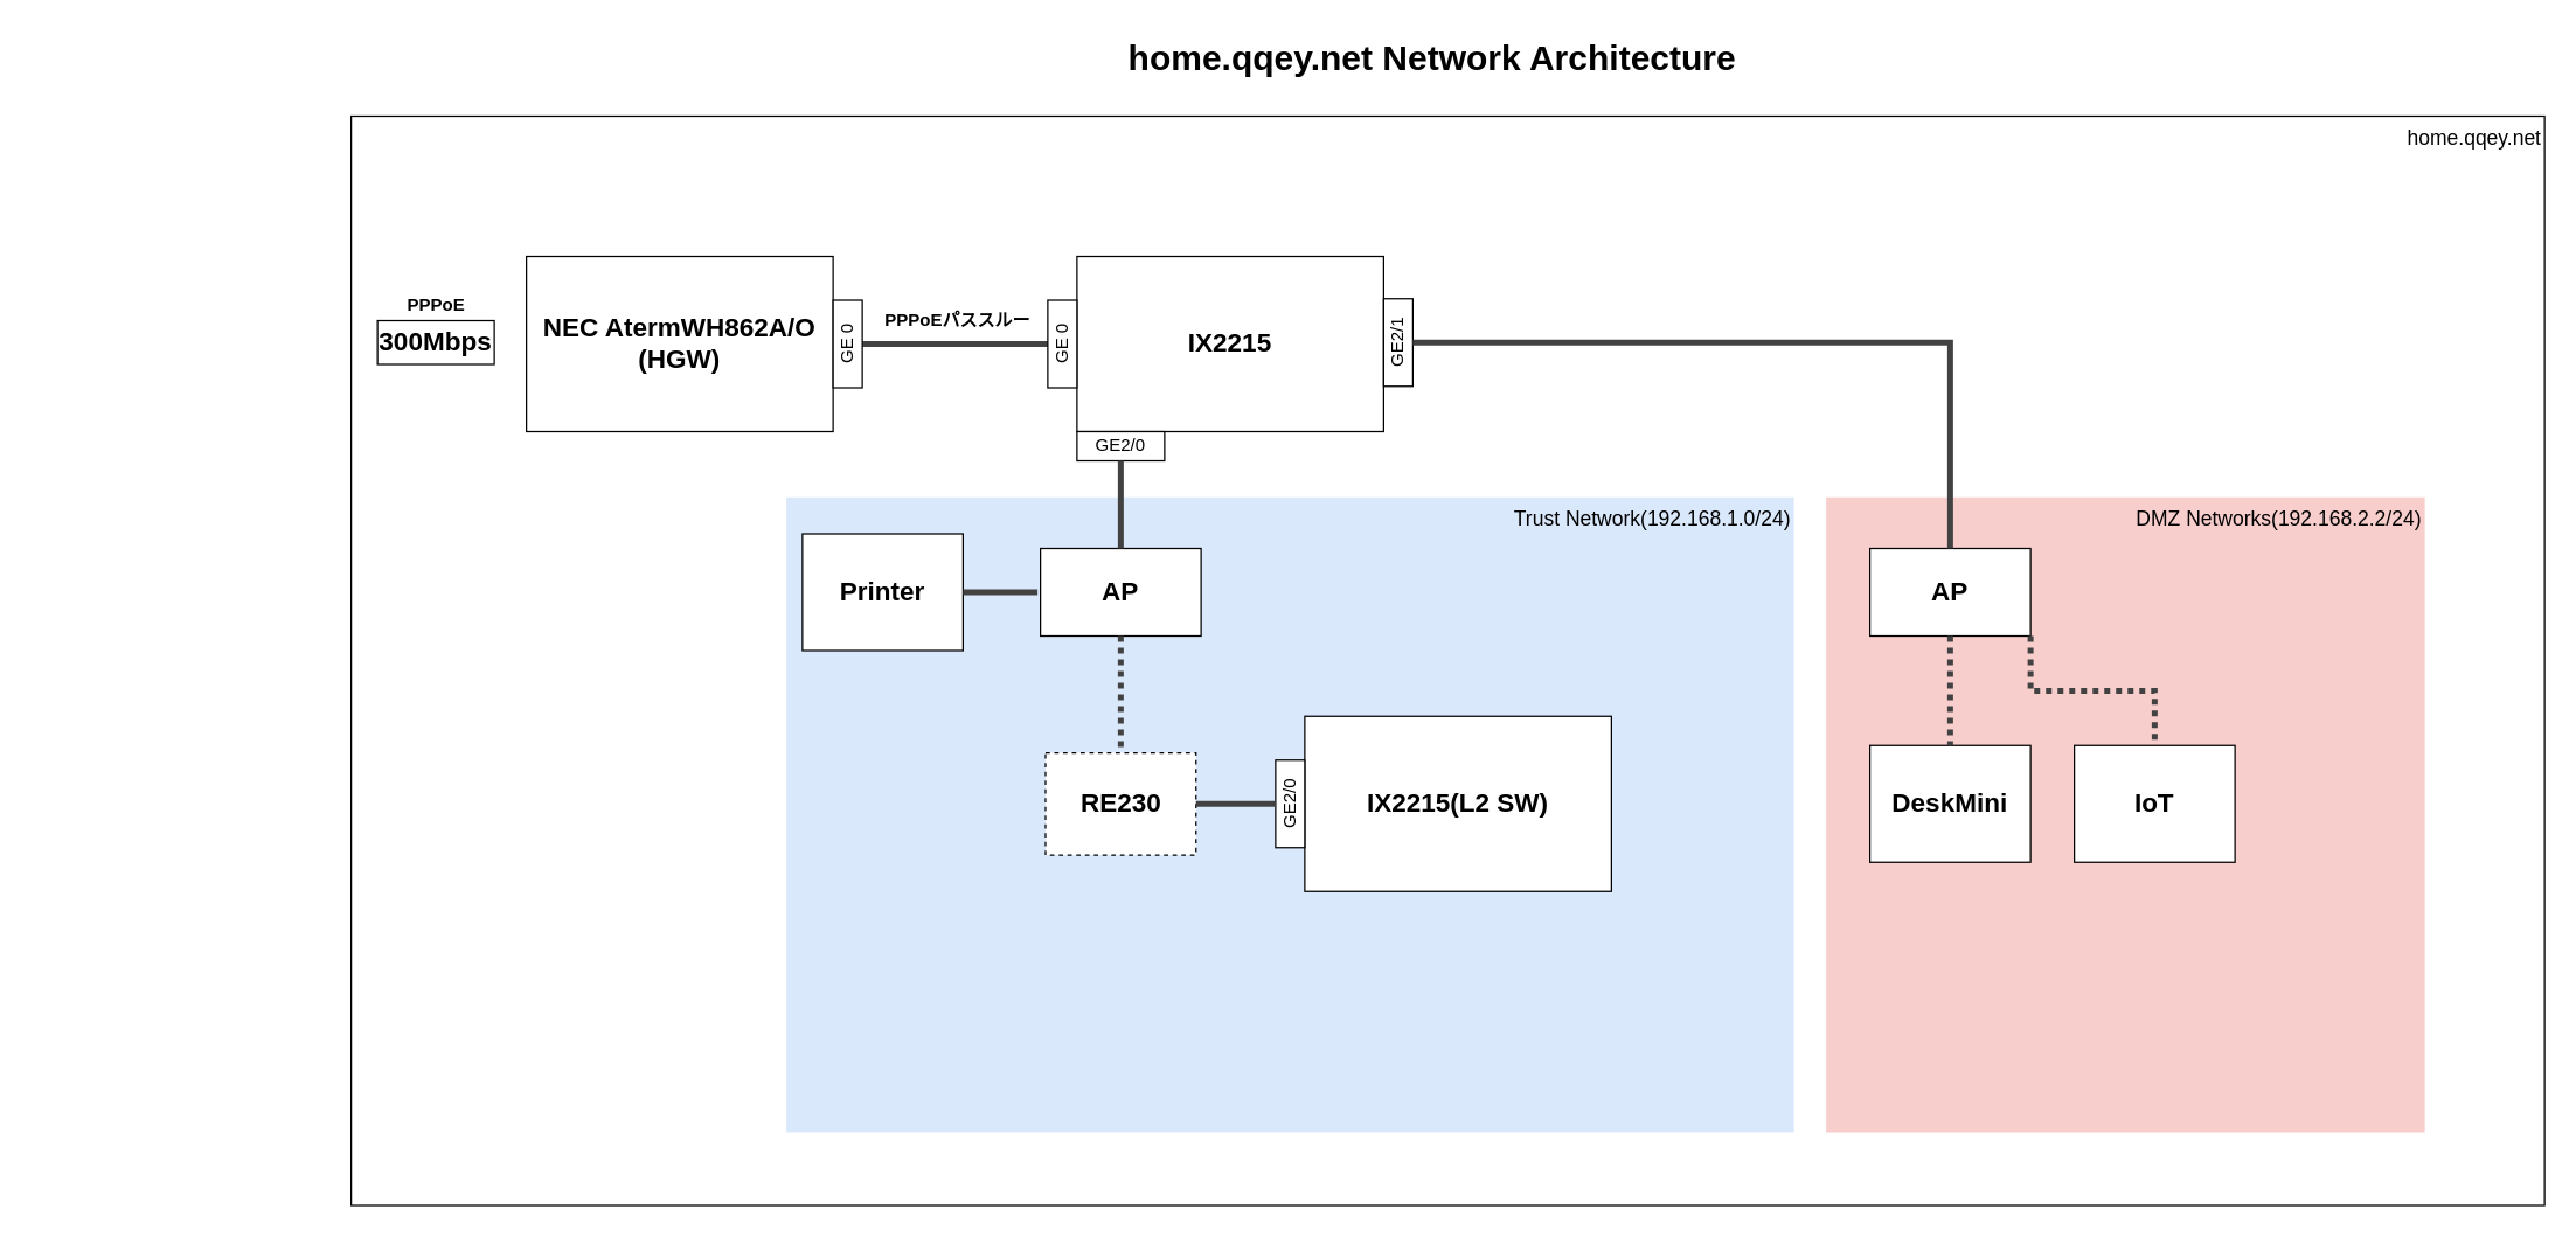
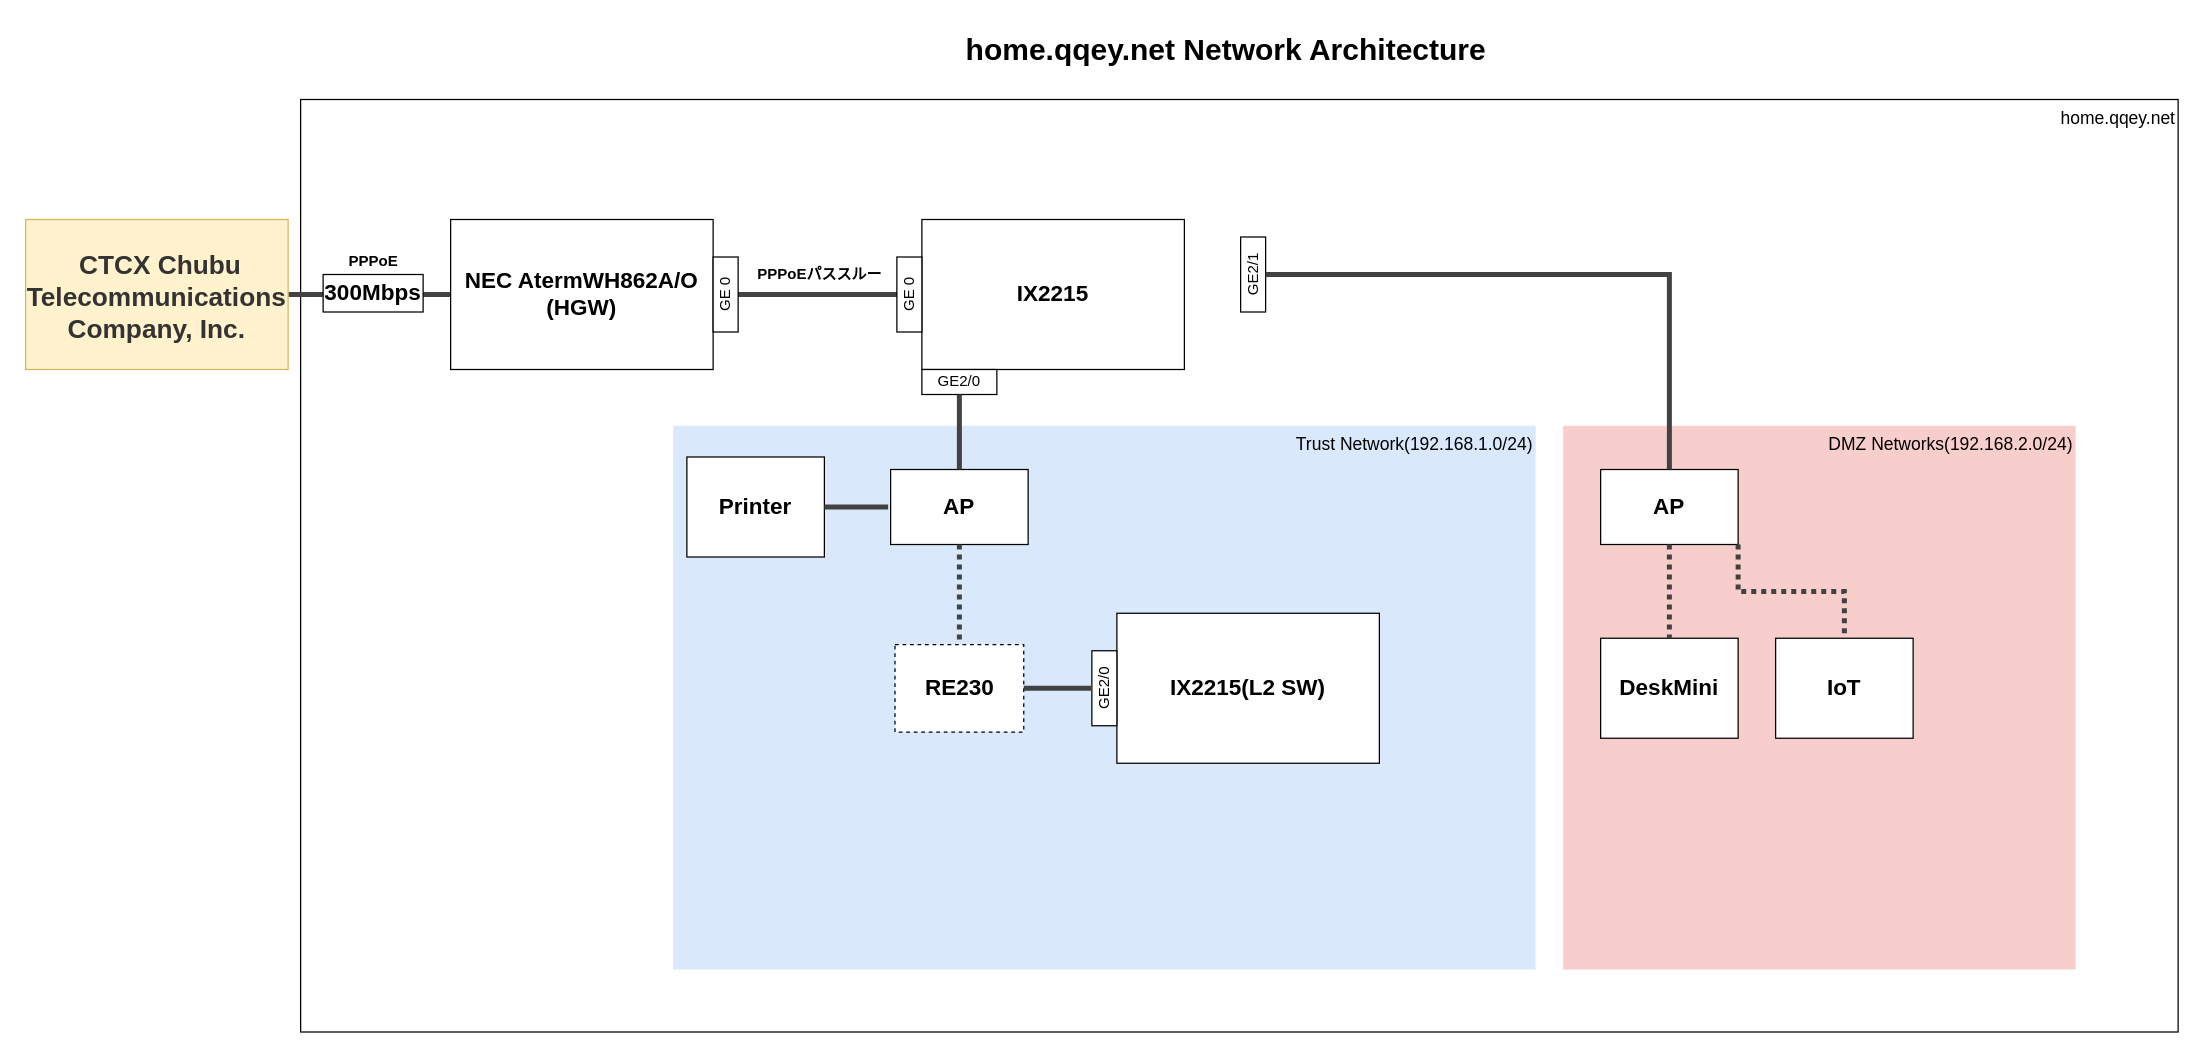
  <mxCell id="0" style=";html=1;" />
  <mxCell id="1" style=";html=1;" parent="0" />
  <mxCell id="2" value="home.qqey.net" style="whiteSpace=wrap;html=1;fontSize=14;verticalAlign=top;align=right;" parent="1" vertex="1"><mxGeometry x="240" y="79" width="1502" height="746" as="geometry" /></mxCell>
+ <mxCell id="3" style="edgeStyle=orthogonalEdgeStyle;rounded=0;orthogonalLoop=1;jettySize=auto;html=1;exitX=1;exitY=0.5;exitDx=0;exitDy=0;entryX=0;entryY=0.5;entryDx=0;entryDy=0;endArrow=none;endFill=0;strokeWidth=4;strokeColor=#424242;" edge="1" parent="1" source="4" target="8"><mxGeometry relative="1" as="geometry" /></mxCell>
+ <mxCell id="4" value="&lt;h2 style=&quot;&quot;&gt;&lt;span style=&quot;background-color: initial;&quot;&gt;&lt;font color=&quot;#333333&quot;&gt;&amp;nbsp;CTCX Chubu Telecommunications Company, Inc.&lt;/font&gt;&lt;/span&gt;&lt;/h2&gt;" style="whiteSpace=wrap;html=1;fillColor=#fff2cc;fontSize=14;strokeColor=#d6b656;verticalAlign=top;align=center;" parent="1" vertex="1"><mxGeometry x="20" y="175" width="210" height="120" as="geometry" /></mxCell>
  <mxCell id="5" value="home.qqey.net Network Architecture" style="text;strokeColor=none;fillColor=none;html=1;fontSize=24;fontStyle=1;verticalAlign=middle;align=center;" parent="1" vertex="1"><mxGeometry x="549" y="20" width="861" height="40" as="geometry" /></mxCell>
- <mxCell id="6" value="&lt;div style=&quot;&quot;&gt;&lt;span style=&quot;background-color: initial;&quot;&gt;DMZ Networks(192.168.2.2/24)&lt;/span&gt;&lt;/div&gt;" style="whiteSpace=wrap;html=1;fillColor=#f8cecc;fontSize=14;strokeColor=none;verticalAlign=top;align=right;" parent="1" vertex="1"><mxGeometry x="1250" y="340" width="410" height="435" as="geometry" /></mxCell>
+ <mxCell id="6" value="&lt;div style=&quot;&quot;&gt;&lt;span style=&quot;background-color: initial;&quot;&gt;DMZ Networks(192.168.2.0/24)&lt;/span&gt;&lt;/div&gt;" style="whiteSpace=wrap;html=1;fillColor=#f8cecc;fontSize=14;strokeColor=none;verticalAlign=top;align=right;" parent="1" vertex="1"><mxGeometry x="1250" y="340" width="410" height="435" as="geometry" /></mxCell>
  <mxCell id="7" value="Trust Network(192.168.1.0/24)" style="whiteSpace=wrap;html=1;fillColor=#dae8fc;fontSize=14;strokeColor=none;verticalAlign=top;align=right;" parent="1" vertex="1"><mxGeometry x="538" y="340" width="690" height="435" as="geometry" /></mxCell>
  <mxCell id="8" value="&lt;h2 style=&quot;border-color: var(--border-color);&quot;&gt;NEC AtermWH862A/O&lt;br&gt;(HGW)&lt;/h2&gt;" style="rounded=0;whiteSpace=wrap;html=1;gradientColor=none;" vertex="1" parent="1"><mxGeometry x="360" y="175" width="210" height="120" as="geometry" /></mxCell>
  <mxCell id="9" value="&lt;h2 style=&quot;border-color: var(--border-color);&quot;&gt;IX2215&lt;/h2&gt;" style="rounded=0;whiteSpace=wrap;html=1;gradientColor=none;" vertex="1" parent="1"><mxGeometry x="737" y="175" width="210" height="120" as="geometry" /></mxCell>
  <mxCell id="10" style="edgeStyle=orthogonalEdgeStyle;rounded=0;orthogonalLoop=1;jettySize=auto;html=1;entryX=0;entryY=0.5;entryDx=0;entryDy=0;endArrow=none;endFill=0;strokeWidth=4;strokeColor=#424242;" edge="1" parent="1" source="13" target="9"><mxGeometry relative="1" as="geometry"><mxPoint x="580" y="235" as="sourcePoint" /><mxPoint x="370" y="245" as="targetPoint" /></mxGeometry></mxCell>
  <mxCell id="11" value="&lt;h2 style=&quot;border-color: var(--border-color);&quot;&gt;300Mbps&lt;/h2&gt;" style="rounded=0;whiteSpace=wrap;html=1;gradientColor=none;" vertex="1" parent="1"><mxGeometry x="258" y="219" width="80" height="30" as="geometry" /></mxCell>
  <mxCell id="12" value="" style="edgeStyle=orthogonalEdgeStyle;rounded=0;orthogonalLoop=1;jettySize=auto;html=1;entryX=0;entryY=0.5;entryDx=0;entryDy=0;endArrow=none;endFill=0;strokeWidth=4;strokeColor=#424242;exitX=1;exitY=0.5;exitDx=0;exitDy=0;" edge="1" parent="1" source="13" target="13"><mxGeometry relative="1" as="geometry"><mxPoint x="570" y="235" as="sourcePoint" /><mxPoint x="670" y="235" as="targetPoint" /></mxGeometry></mxCell>
  <mxCell id="13" value="GE 0" style="rounded=0;whiteSpace=wrap;html=1;horizontal=0;" vertex="1" parent="1"><mxGeometry x="570" y="205" width="20" height="60" as="geometry" /></mxCell>
  <mxCell id="14" value="GE&amp;nbsp;0" style="rounded=0;whiteSpace=wrap;html=1;horizontal=0;" vertex="1" parent="1"><mxGeometry x="717" y="205" width="20" height="60" as="geometry" /></mxCell>
  <mxCell id="15" value="GE2/0" style="rounded=0;whiteSpace=wrap;html=1;horizontal=0;rotation=90;" vertex="1" parent="1"><mxGeometry x="757" y="275" width="20" height="60" as="geometry" /></mxCell>
  <mxCell id="16" value="&lt;span style=&quot;font-size: 12px;&quot;&gt;PPPoE&lt;/span&gt;" style="text;strokeColor=none;fillColor=none;html=1;fontSize=24;fontStyle=1;verticalAlign=middle;align=center;" vertex="1" parent="1"><mxGeometry x="253" y="185" width="90" height="40" as="geometry" /></mxCell>
  <mxCell id="17" value="&lt;span style=&quot;font-size: 12px;&quot;&gt;PPPoEパススルー&lt;/span&gt;" style="text;strokeColor=none;fillColor=none;html=1;fontSize=24;fontStyle=1;verticalAlign=middle;align=center;" vertex="1" parent="1"><mxGeometry x="610" y="195" width="90" height="40" as="geometry" /></mxCell>
  <mxCell id="18" value="&lt;h2 style=&quot;border-color: var(--border-color);&quot;&gt;AP&lt;/h2&gt;" style="rounded=0;whiteSpace=wrap;html=1;gradientColor=none;" vertex="1" parent="1"><mxGeometry x="712" y="375" width="110" height="60" as="geometry" /></mxCell>
  <mxCell id="19" style="edgeStyle=orthogonalEdgeStyle;rounded=0;orthogonalLoop=1;jettySize=auto;html=1;endArrow=none;endFill=0;strokeWidth=4;strokeColor=#424242;exitX=1;exitY=0.5;exitDx=0;exitDy=0;" edge="1" parent="1" source="15" target="18"><mxGeometry relative="1" as="geometry"><mxPoint x="530" y="365" as="sourcePoint" /><mxPoint x="677" y="365" as="targetPoint" /></mxGeometry></mxCell>
  <mxCell id="20" value="&lt;h2 style=&quot;border-color: var(--border-color);&quot;&gt;RE230&lt;/h2&gt;" style="rounded=0;whiteSpace=wrap;html=1;gradientColor=none;dashed=1;" vertex="1" parent="1"><mxGeometry x="715.5" y="515" width="103" height="70" as="geometry" /></mxCell>
  <mxCell id="21" style="edgeStyle=orthogonalEdgeStyle;rounded=0;orthogonalLoop=1;jettySize=auto;html=1;endArrow=none;endFill=0;strokeWidth=4;strokeColor=#424242;exitX=0.5;exitY=1;exitDx=0;exitDy=0;entryX=0.5;entryY=0;entryDx=0;entryDy=0;dashed=1;dashPattern=1 1;" edge="1" parent="1" source="18" target="20"><mxGeometry relative="1" as="geometry"><mxPoint x="777" y="325" as="sourcePoint" /><mxPoint x="777" y="385" as="targetPoint" /></mxGeometry></mxCell>
  <mxCell id="22" value="&lt;h2 style=&quot;border-color: var(--border-color);&quot;&gt;IX2215(L2 SW)&lt;/h2&gt;" style="rounded=0;whiteSpace=wrap;html=1;gradientColor=none;" vertex="1" parent="1"><mxGeometry x="893" y="490" width="210" height="120" as="geometry" /></mxCell>
  <mxCell id="23" value="GE2/0" style="rounded=0;whiteSpace=wrap;html=1;horizontal=0;" vertex="1" parent="1"><mxGeometry x="873" y="520" width="20" height="60" as="geometry" /></mxCell>
  <mxCell id="24" style="edgeStyle=orthogonalEdgeStyle;rounded=0;orthogonalLoop=1;jettySize=auto;html=1;endArrow=none;endFill=0;strokeWidth=4;strokeColor=#424242;exitX=1;exitY=0.5;exitDx=0;exitDy=0;entryX=0;entryY=0.5;entryDx=0;entryDy=0;" edge="1" parent="1" source="20" target="23"><mxGeometry relative="1" as="geometry"><mxPoint x="777" y="325" as="sourcePoint" /><mxPoint x="777" y="385" as="targetPoint" /></mxGeometry></mxCell>
- <mxCell id="25" value="GE2/1" style="rounded=0;whiteSpace=wrap;html=1;horizontal=0;" vertex="1" parent="1"><mxGeometry x="947" y="204" width="20" height="60" as="geometry" /></mxCell>
+ <mxCell id="25" value="GE2/1" style="rounded=0;whiteSpace=wrap;html=1;horizontal=0;" vertex="1" parent="1"><mxGeometry x="992" y="189" width="20" height="60" as="geometry" /></mxCell>
  <mxCell id="26" value="&lt;h2 style=&quot;border-color: var(--border-color);&quot;&gt;AP&lt;/h2&gt;" style="rounded=0;whiteSpace=wrap;html=1;gradientColor=none;" vertex="1" parent="1"><mxGeometry x="1280" y="375" width="110" height="60" as="geometry" /></mxCell>
  <mxCell id="27" style="edgeStyle=orthogonalEdgeStyle;rounded=0;orthogonalLoop=1;jettySize=auto;html=1;endArrow=none;endFill=0;strokeWidth=4;strokeColor=#424242;exitX=1;exitY=0.5;exitDx=0;exitDy=0;" edge="1" parent="1" target="26" source="25"><mxGeometry relative="1" as="geometry"><mxPoint x="1281.5" y="315" as="sourcePoint" /><mxPoint x="1191.5" y="365" as="targetPoint" /></mxGeometry></mxCell>
  <mxCell id="28" value="&lt;h2 style=&quot;border-color: var(--border-color);&quot;&gt;DeskMini&lt;/h2&gt;" style="rounded=0;whiteSpace=wrap;html=1;gradientColor=none;" vertex="1" parent="1"><mxGeometry x="1280" y="510" width="110" height="80" as="geometry" /></mxCell>
  <mxCell id="29" style="edgeStyle=orthogonalEdgeStyle;rounded=0;orthogonalLoop=1;jettySize=auto;html=1;endArrow=none;endFill=0;strokeWidth=4;strokeColor=#424242;exitX=0.5;exitY=1;exitDx=0;exitDy=0;entryX=0.5;entryY=0;entryDx=0;entryDy=0;dashed=1;dashPattern=1 1;" edge="1" parent="1" source="26" target="28"><mxGeometry relative="1" as="geometry"><mxPoint x="844" y="446" as="sourcePoint" /><mxPoint x="844" y="526" as="targetPoint" /></mxGeometry></mxCell>
  <mxCell id="30" value="&lt;h2 style=&quot;border-color: var(--border-color);&quot;&gt;Printer&lt;/h2&gt;" style="rounded=0;whiteSpace=wrap;html=1;gradientColor=none;" vertex="1" parent="1"><mxGeometry x="549" y="365" width="110" height="80" as="geometry" /></mxCell>
  <mxCell id="31" style="edgeStyle=orthogonalEdgeStyle;rounded=0;orthogonalLoop=1;jettySize=auto;html=1;endArrow=none;endFill=0;strokeWidth=4;strokeColor=#424242;" edge="1" parent="1" source="30"><mxGeometry relative="1" as="geometry"><mxPoint x="777" y="325" as="sourcePoint" /><mxPoint x="710" y="405" as="targetPoint" /></mxGeometry></mxCell>
  <mxCell id="32" value="&lt;h2 style=&quot;border-color: var(--border-color);&quot;&gt;IoT&lt;/h2&gt;" style="rounded=0;whiteSpace=wrap;html=1;gradientColor=none;" vertex="1" parent="1"><mxGeometry x="1420" y="510" width="110" height="80" as="geometry" /></mxCell>
  <mxCell id="33" style="edgeStyle=orthogonalEdgeStyle;rounded=0;orthogonalLoop=1;jettySize=auto;html=1;endArrow=none;endFill=0;strokeWidth=4;strokeColor=#424242;exitX=1;exitY=1;exitDx=0;exitDy=0;entryX=0.5;entryY=0;entryDx=0;entryDy=0;dashed=1;dashPattern=1 1;" edge="1" parent="1" source="26" target="32"><mxGeometry relative="1" as="geometry"><mxPoint x="1345" y="445" as="sourcePoint" /><mxPoint x="1345" y="500" as="targetPoint" /></mxGeometry></mxCell>
  <mxCell id="34" style="edgeStyle=orthogonalEdgeStyle;rounded=0;orthogonalLoop=1;jettySize=auto;html=1;endArrow=none;endFill=0;strokeWidth=4;strokeColor=#424242;entryX=1;entryY=0.5;entryDx=0;entryDy=0;exitX=0;exitY=0.5;exitDx=0;exitDy=0;" edge="1" parent="1" target="22"><mxGeometry relative="1" as="geometry"><mxPoint x="1103" y="550" as="sourcePoint" /><mxPoint x="720" y="415" as="targetPoint" /></mxGeometry></mxCell>
